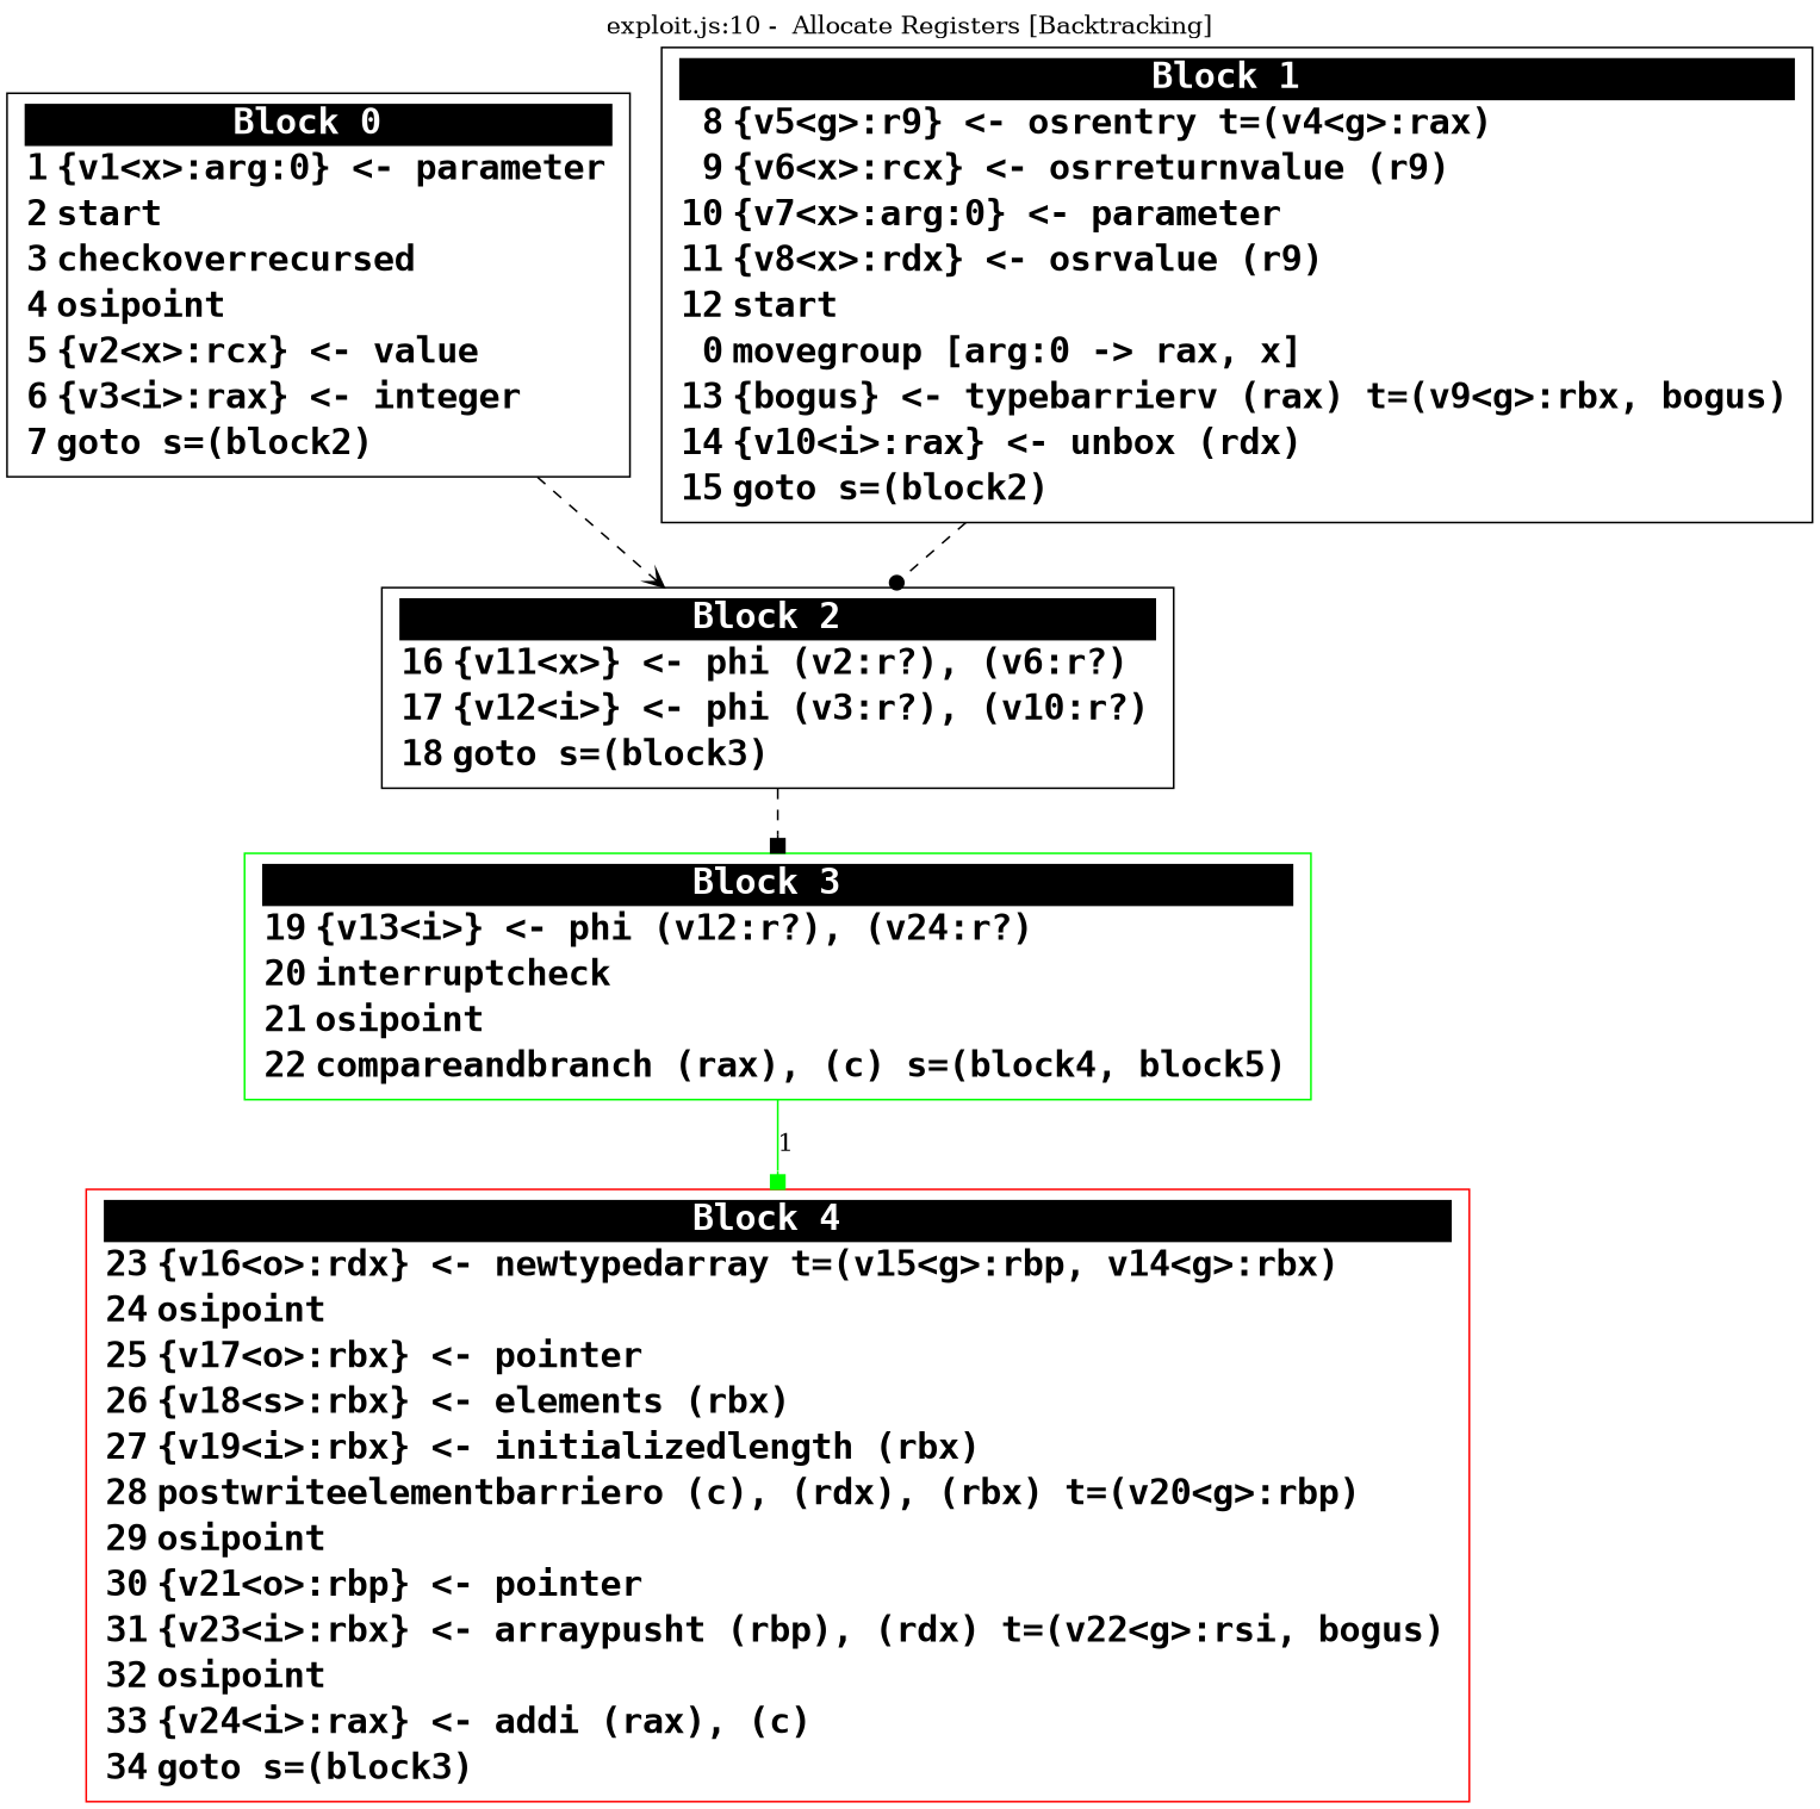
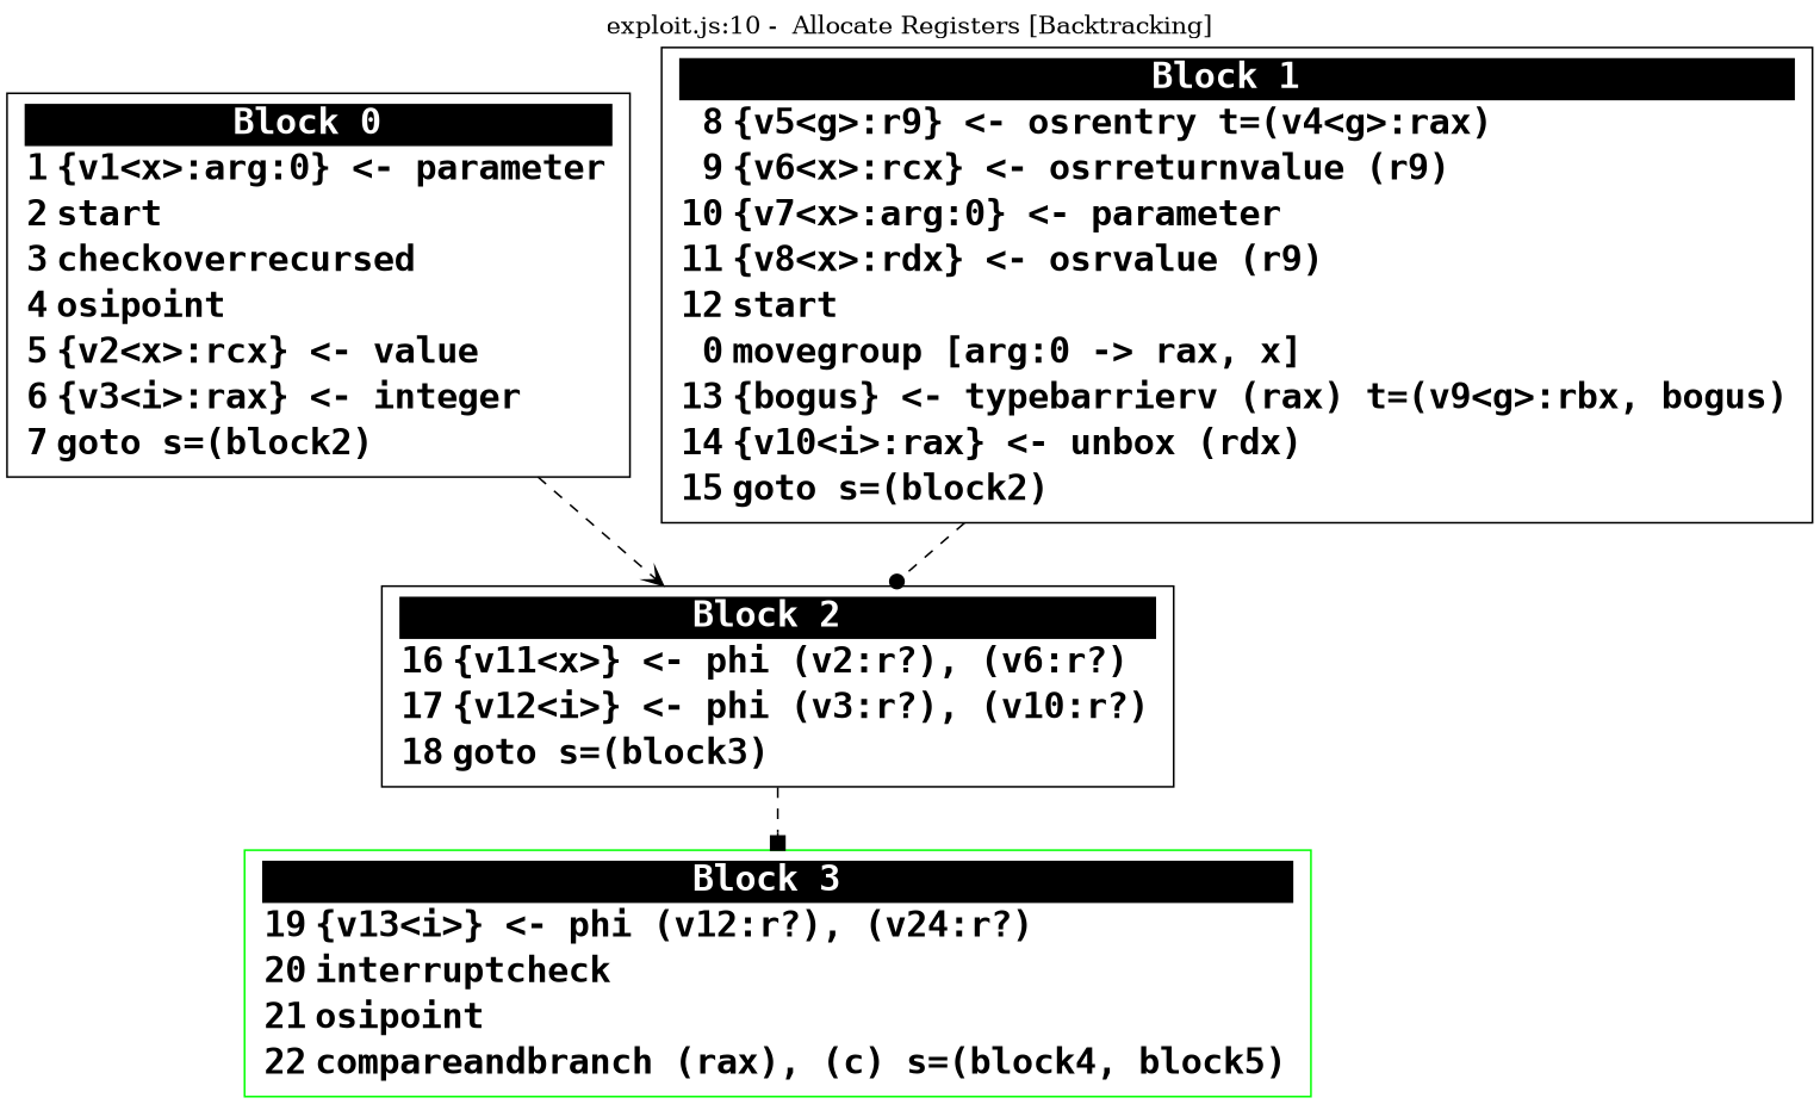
  digraph {
    label="exploit.js:10 -  Allocate Registers [Backtracking]"
    labelfontsize=30
    labelloc=t
    rankdir=TB
    splines=true
    node [fontname="Consolas Bold" fontsize=20 shape=box]
    edge [arrowhead=box style=dashed]
    n1 [label=<<table border="0" cellborder="0" cellpadding="1"><tr><td align="center" bgcolor="black" colspan="3"><font color="white">Block 0 </font></td></tr><tr><td align="right" port="i1">1</td><td align="left">{v1&lt;x&gt;:arg:0} &lt;- parameter</td></tr><tr><td align="right" port="i2">2</td><td align="left">start</td></tr><tr><td align="right" port="i3">3</td><td align="left">checkoverrecursed</td></tr><tr><td align="right" port="i4">4</td><td align="left">osipoint</td></tr><tr><td align="right" port="i5">5</td><td align="left">{v2&lt;x&gt;:rcx} &lt;- value</td></tr><tr><td align="right" port="i6">6</td><td align="left">{v3&lt;i&gt;:rax} &lt;- integer</td></tr><tr><td align="right" port="i7">7</td><td align="left">goto s=(block2)</td></tr></table>>]
    n2 [label=<<table border="0" cellborder="0" cellpadding="1"><tr><td align="center" bgcolor="black" colspan="3"><font color="white">Block 2 </font></td></tr><tr><td align="right" port="i16">16</td><td align="left">{v11&lt;x&gt;} &lt;- phi (v2:r?), (v6:r?)</td></tr><tr><td align="right" port="i17">17</td><td align="left">{v12&lt;i&gt;} &lt;- phi (v3:r?), (v10:r?)</td></tr><tr><td align="right" port="i18">18</td><td align="left">goto s=(block3)</td></tr></table>>]
    n3 [color=green label=<<table border="0" cellborder="0" cellpadding="1"><tr><td align="center" bgcolor="black" colspan="3"><font color="white">Block 3 </font></td></tr><tr><td align="right" port="i19">19</td><td align="left">{v13&lt;i&gt;} &lt;- phi (v12:r?), (v24:r?)</td></tr><tr><td align="right" port="i20">20</td><td align="left">interruptcheck</td></tr><tr><td align="right" port="i21">21</td><td align="left">osipoint</td></tr><tr><td align="right" port="i22">22</td><td align="left">compareandbranch (rax), (c) s=(block4, block5)</td></tr></table>>]
    n4 [label=<<table border="0" cellborder="0" cellpadding="1"><tr><td align="center" bgcolor="black" colspan="3"><font color="white">Block 1 </font></td></tr><tr><td align="right" port="i8">8</td><td align="left">{v5&lt;g&gt;:r9} &lt;- osrentry t=(v4&lt;g&gt;:rax)</td></tr><tr><td align="right" port="i9">9</td><td align="left">{v6&lt;x&gt;:rcx} &lt;- osrreturnvalue (r9)</td></tr><tr><td align="right" port="i10">10</td><td align="left">{v7&lt;x&gt;:arg:0} &lt;- parameter</td></tr><tr><td align="right" port="i11">11</td><td align="left">{v8&lt;x&gt;:rdx} &lt;- osrvalue (r9)</td></tr><tr><td align="right" port="i12">12</td><td align="left">start</td></tr><tr><td align="right" port="i0">0</td><td align="left">movegroup [arg:0 -&gt; rax, x]</td></tr><tr><td align="right" port="i13">13</td><td align="left">{bogus} &lt;- typebarrierv (rax) t=(v9&lt;g&gt;:rbx, bogus)</td></tr><tr><td align="right" port="i14">14</td><td align="left">{v10&lt;i&gt;:rax} &lt;- unbox (rdx)</td></tr><tr><td align="right" port="i15">15</td><td align="left">goto s=(block2)</td></tr></table>>]
-   n5 [color=red label=<<table border="0" cellborder="0" cellpadding="1"><tr><td align="center" bgcolor="black" colspan="3"><font color="white">Block 4 </font></td></tr><tr><td align="right" port="i23">23</td><td align="left">{v16&lt;o&gt;:rdx} &lt;- newtypedarray t=(v15&lt;g&gt;:rbp, v14&lt;g&gt;:rbx)</td></tr><tr><td align="right" port="i24">24</td><td align="left">osipoint</td></tr><tr><td align="right" port="i25">25</td><td align="left">{v17&lt;o&gt;:rbx} &lt;- pointer</td></tr><tr><td align="right" port="i26">26</td><td align="left">{v18&lt;s&gt;:rbx} &lt;- elements (rbx)</td></tr><tr><td align="right" port="i27">27</td><td align="left">{v19&lt;i&gt;:rbx} &lt;- initializedlength (rbx)</td></tr><tr><td align="right" port="i28">28</td><td align="left">postwriteelementbarriero (c), (rdx), (rbx) t=(v20&lt;g&gt;:rbp)</td></tr><tr><td align="right" port="i29">29</td><td align="left">osipoint</td></tr><tr><td align="right" port="i30">30</td><td align="left">{v21&lt;o&gt;:rbp} &lt;- pointer</td></tr><tr><td align="right" port="i31">31</td><td align="left">{v23&lt;i&gt;:rbx} &lt;- arraypusht (rbp), (rdx) t=(v22&lt;g&gt;:rsi, bogus)</td></tr><tr><td align="right" port="i32">32</td><td align="left">osipoint</td></tr><tr><td align="right" port="i33">33</td><td align="left">{v24&lt;i&gt;:rax} &lt;- addi (rax), (c)</td></tr><tr><td align="right" port="i34">34</td><td align="left">goto s=(block3)</td></tr></table>>]
    n1 -> n2 [arrowhead=vee]
    n2 -> n3
-   n3 -> n5 [color=green label=1 style=solid]
    n4 -> n2 [arrowhead=dot]
  }
